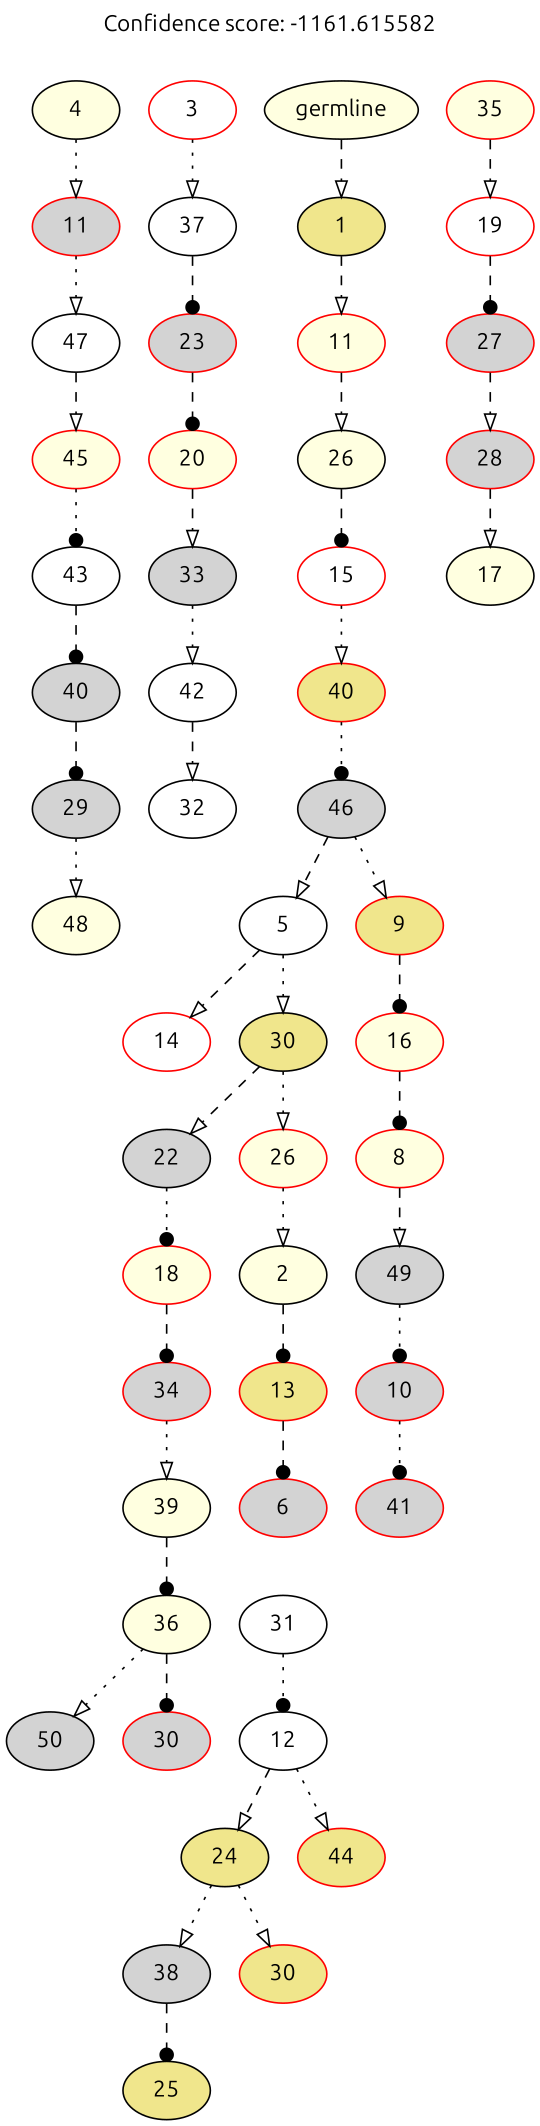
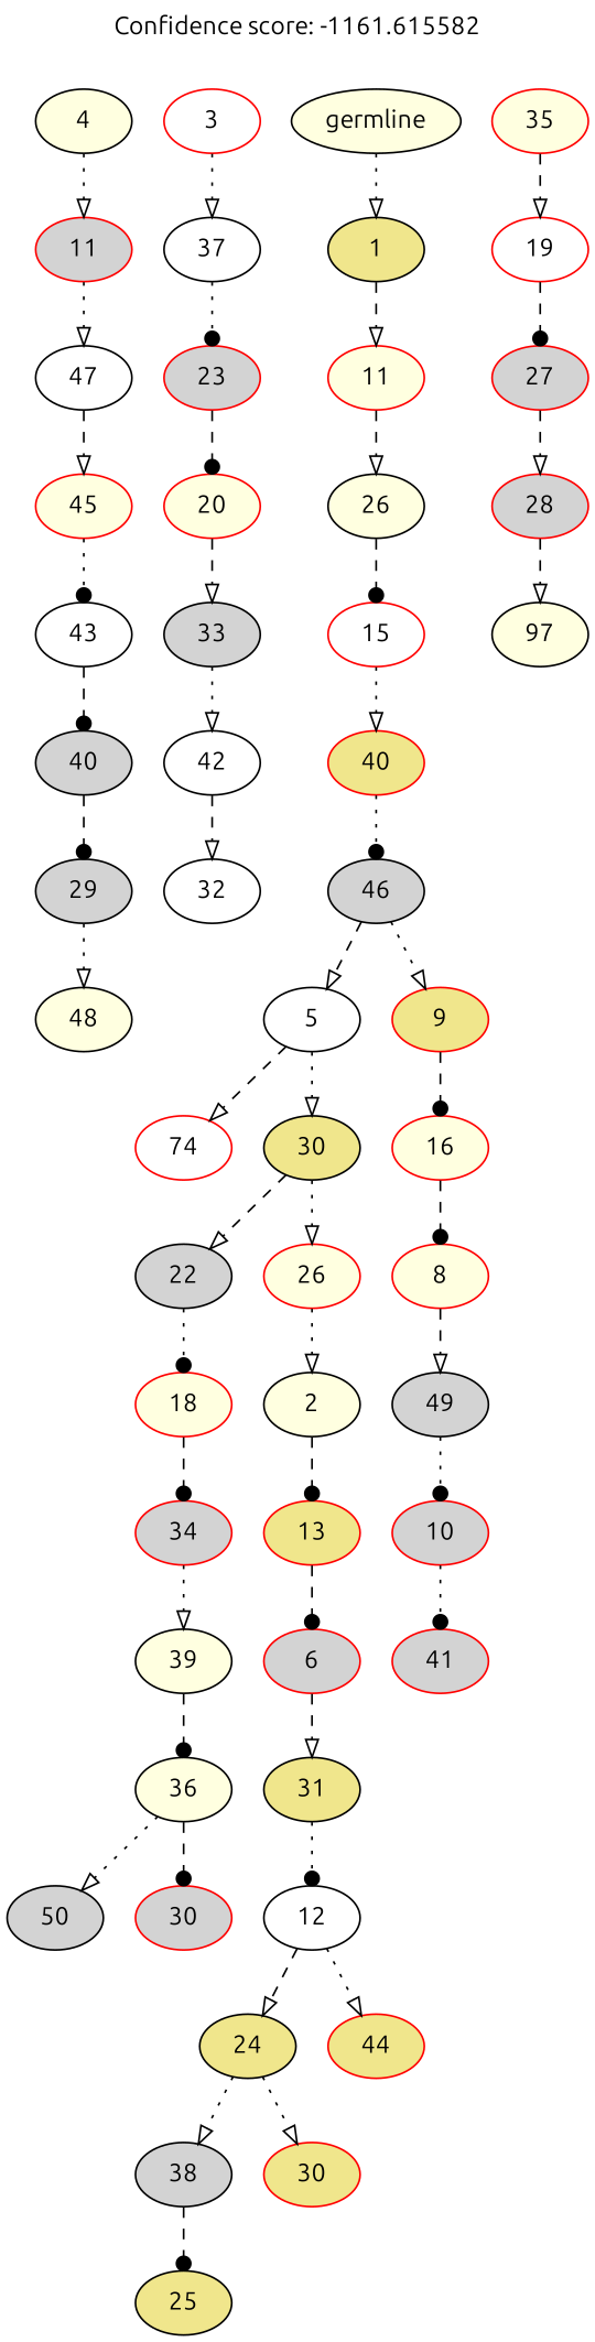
  digraph {
    fontname=Ubuntu
    label="Confidence score: -1161.615582"
    labelloc=t
    node [color=black fillcolor=lightgrey fontname=Ubuntu style=filled]
    edge [arrowhead=onormal fontname=Ubuntu style=dashed]
    n1 [label=29]
    n2 [fillcolor=lightyellow label=48]
    n3 [label=40]
    n4 [fillcolor=white label=43]
    n5 [color=red fillcolor=lightyellow label=45]
    n6 [fillcolor=white label=47]
    n7 [color=red label=11]
    n8 [fillcolor=lightyellow label=4]
    n9 [fillcolor=white label=32]
    n10 [fillcolor=white label=42]
    n11 [label=33]
    n12 [color=red fillcolor=lightyellow label=20]
    n13 [color=red label=23]
    n14 [fillcolor=white label=37]
    n15 [color=red fillcolor=white label=3]
-   n16 [color=red fillcolor=white label=14]
+   n16 [color=red fillcolor=white label=74]
    n17 [fillcolor=lightyellow label=36]
    n18 [label=50]
    n19 [color=red label=30]
    n20 [fillcolor=lightyellow label=39]
    n21 [color=red label=34]
    n22 [color=red fillcolor=lightyellow label=18]
    n23 [label=22]
    n24 [label=38]
    n25 [fillcolor=khaki label=25]
    n26 [fillcolor=khaki label=24]
    n27 [color=red fillcolor=khaki label=30]
    n28 [color=red fillcolor=khaki label=44]
    n29 [fillcolor=white label=12]
-   n30 [fillcolor=white label=31]
+   n30 [fillcolor=khaki label=31]
    n31 [color=red label=6]
    n32 [color=red fillcolor=khaki label=13]
    n33 [fillcolor=lightyellow label=2]
    n34 [color=red fillcolor=lightyellow label=26]
    n35 [fillcolor=khaki label=30]
    n36 [fillcolor=white label=5]
    n37 [color=red label=28]
-   n38 [fillcolor=lightyellow label=17]
+   n38 [fillcolor=lightyellow label=97]
    n39 [color=red label=27]
    n40 [color=red fillcolor=white label=19]
    n41 [color=red fillcolor=lightyellow label=35]
    n42 [color=red label=10]
    n43 [color=red label=41]
    n44 [label=49]
    n45 [color=red fillcolor=lightyellow label=8]
    n46 [color=red fillcolor=lightyellow label=16]
    n47 [color=red fillcolor=khaki label=9]
    n48 [label=46]
    n49 [color=red fillcolor=khaki label=40]
    n50 [color=red fillcolor=white label=15]
    n51 [fillcolor=lightyellow label=26]
    n52 [color=red fillcolor=lightyellow label=11]
    n53 [fillcolor=khaki label=1]
    n54 [fillcolor=lightyellow label=germline]
    n1 -> n2 [style=dotted]
    n3 -> n1 [arrowhead=dot]
    n4 -> n3 [arrowhead=dot]
    n5 -> n4 [arrowhead=dot style=dotted]
    n6 -> n5
    n7 -> n6 [style=dotted]
    n8 -> n7 [style=dotted]
    n10 -> n9
    n11 -> n10 [style=dotted]
    n12 -> n11
    n13 -> n12 [arrowhead=dot]
-   n14 -> n13 [arrowhead=dot]
+   n14 -> n13 [arrowhead=dot style=dotted]
    n15 -> n14 [style=dotted]
    n17 -> n18 [style=dotted]
    n17 -> n19 [arrowhead=dot]
    n20 -> n17 [arrowhead=dot]
    n21 -> n20 [style=dotted]
    n22 -> n21 [arrowhead=dot]
    n23 -> n22 [arrowhead=dot style=dotted]
    n24 -> n25 [arrowhead=dot]
    n26 -> n24 [style=dotted]
    n26 -> n27 [style=dotted]
    n29 -> n26
    n29 -> n28 [style=dotted]
    n30 -> n29 [arrowhead=dot style=dotted]
+   n31 -> n30
    n32 -> n31 [arrowhead=dot]
    n33 -> n32 [arrowhead=dot]
    n34 -> n33 [style=dotted]
    n35 -> n23
    n35 -> n34 [style=dotted]
    n36 -> n16
    n36 -> n35 [style=dotted]
    n37 -> n38
    n39 -> n37
    n40 -> n39 [arrowhead=dot]
    n41 -> n40
    n42 -> n43 [arrowhead=dot style=dotted]
    n44 -> n42 [arrowhead=dot style=dotted]
    n45 -> n44
    n46 -> n45 [arrowhead=dot]
    n47 -> n46 [arrowhead=dot]
    n48 -> n36
    n48 -> n47 [style=dotted]
    n49 -> n48 [arrowhead=dot style=dotted]
    n50 -> n49 [style=dotted]
    n51 -> n50 [arrowhead=dot]
    n52 -> n51
    n53 -> n52
-   n54 -> n53
+   n54 -> n53 [style=dotted]
  }
